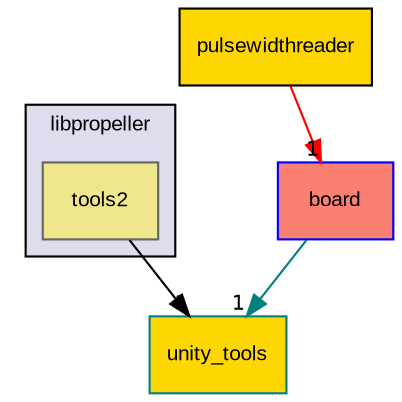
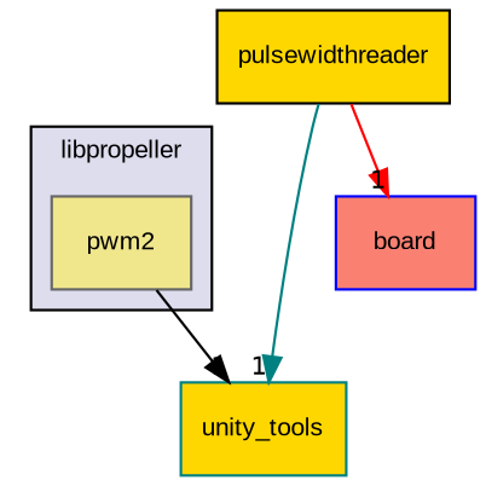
  digraph {
    compound=true
    fontname="Liberation Sans"
    node [fillcolor=gold fontname="Liberation Sans" fontsize=10 shape=box style=filled]
    edge [fontname="Liberation Sans" headlabel=1 labeldistance=1.5 labelfontname=Helvetica labelfontsize=10]
-   n1 [color=gray40 fillcolor=khaki label=tools2 pencolor=black]
+   n1 [color=gray40 fillcolor=khaki label=pwm2 pencolor=black]
    n2 [color=teal label=unity_tools]
    n3 [color=black label=pulsewidthreader]
    n4 [color=blue fillcolor=salmon label=board]
    subgraph cluster_1 {
      bgcolor="#ddddee"
      fontsize=10
      label=libpropeller
      pencolor=black
      n1
    }
    n1 -> n2 [color=black]
-   n4 -> n2 [color=teal]
+   n3 -> n2 [color=teal]
    n3 -> n4 [color=red]
  }
